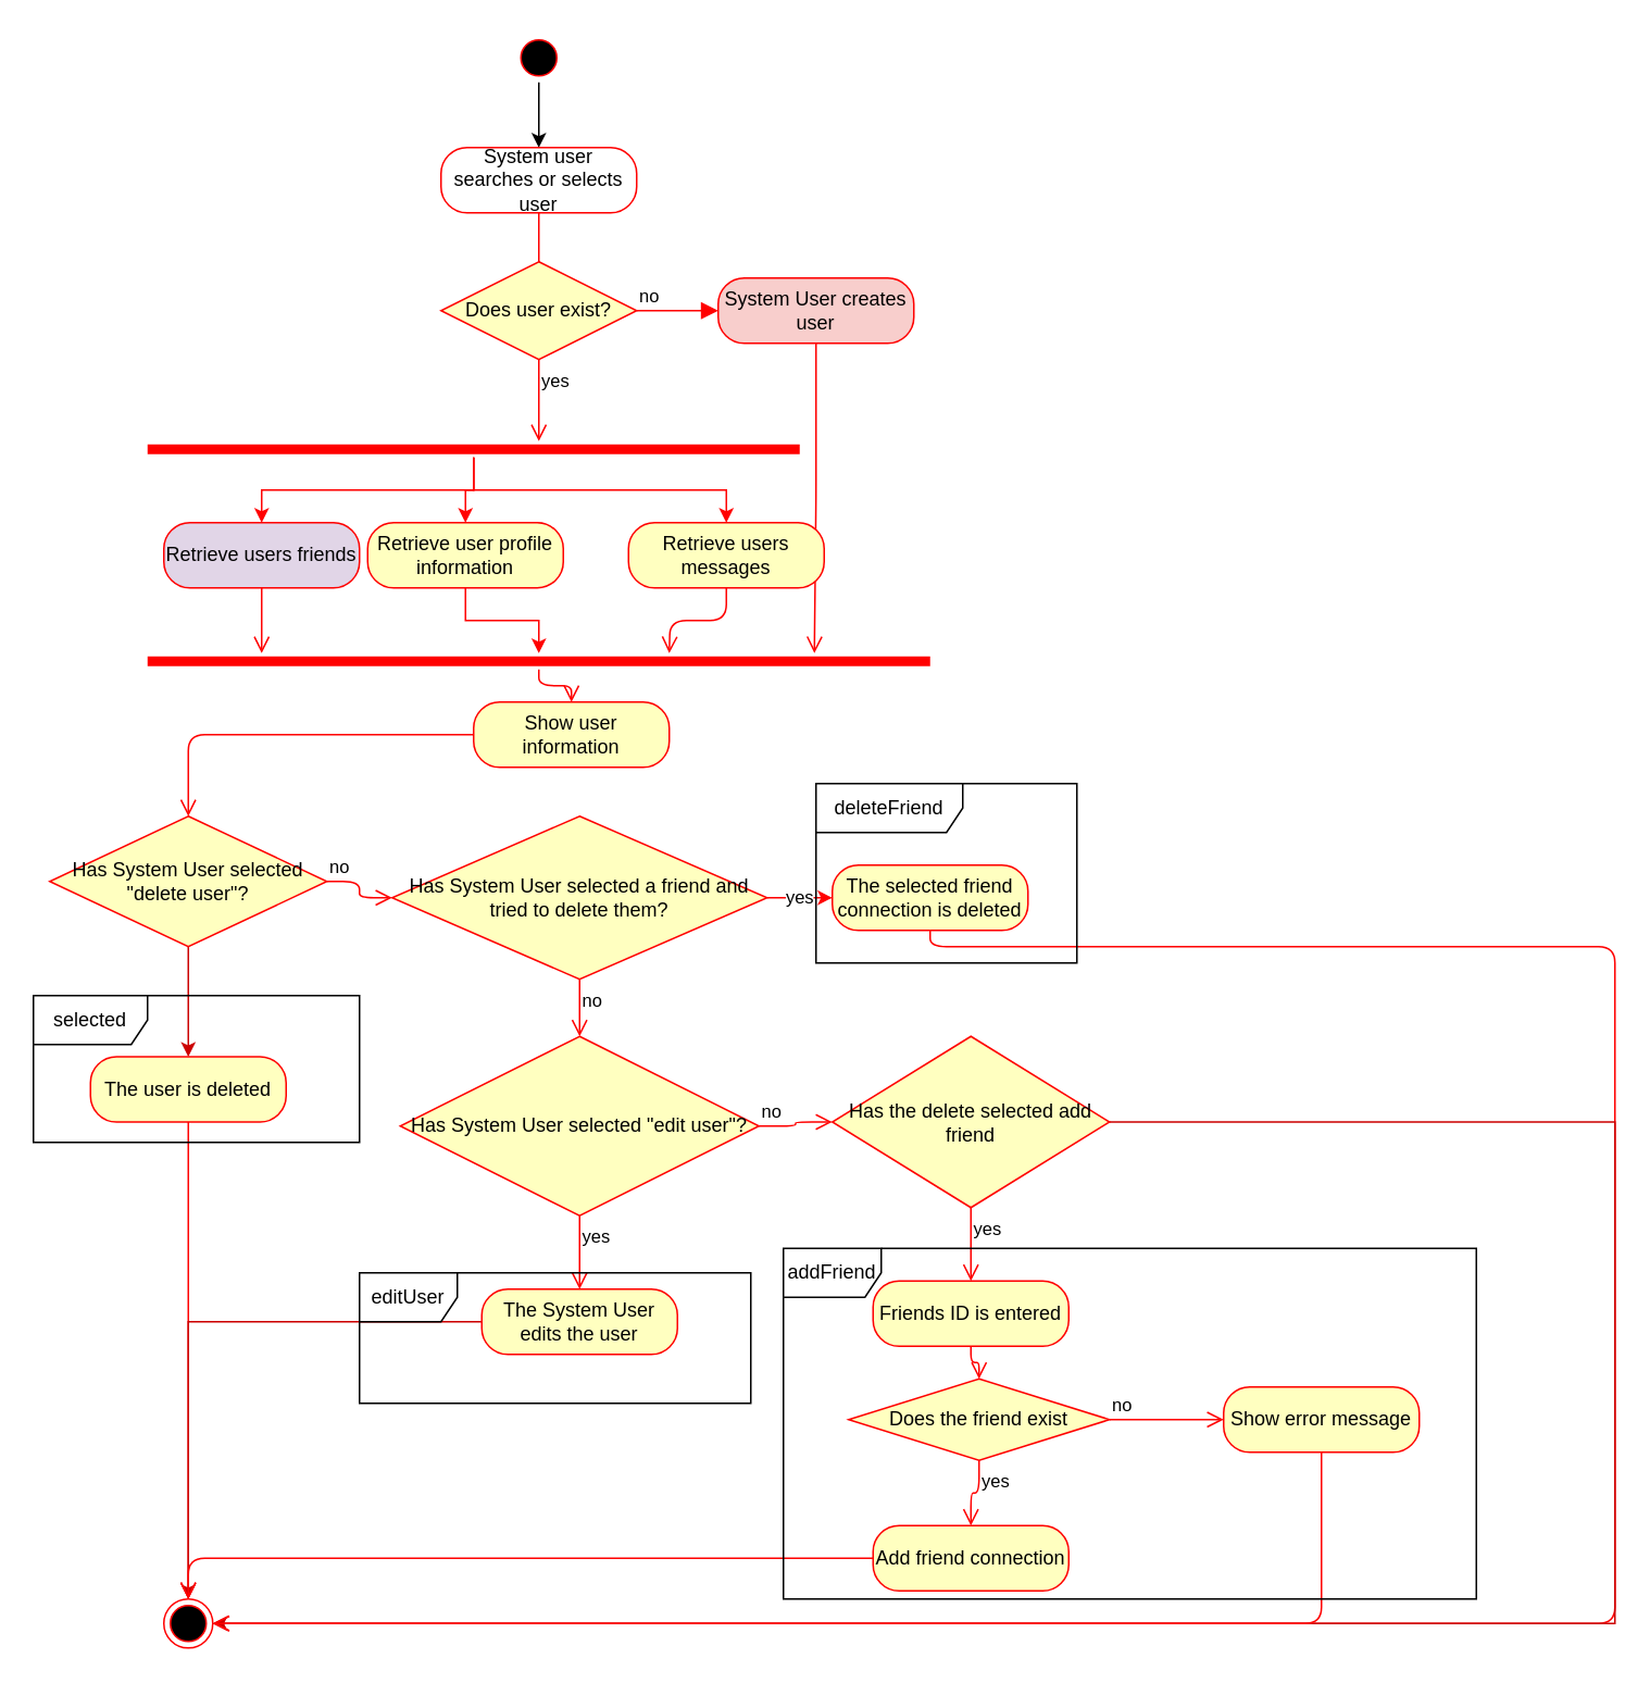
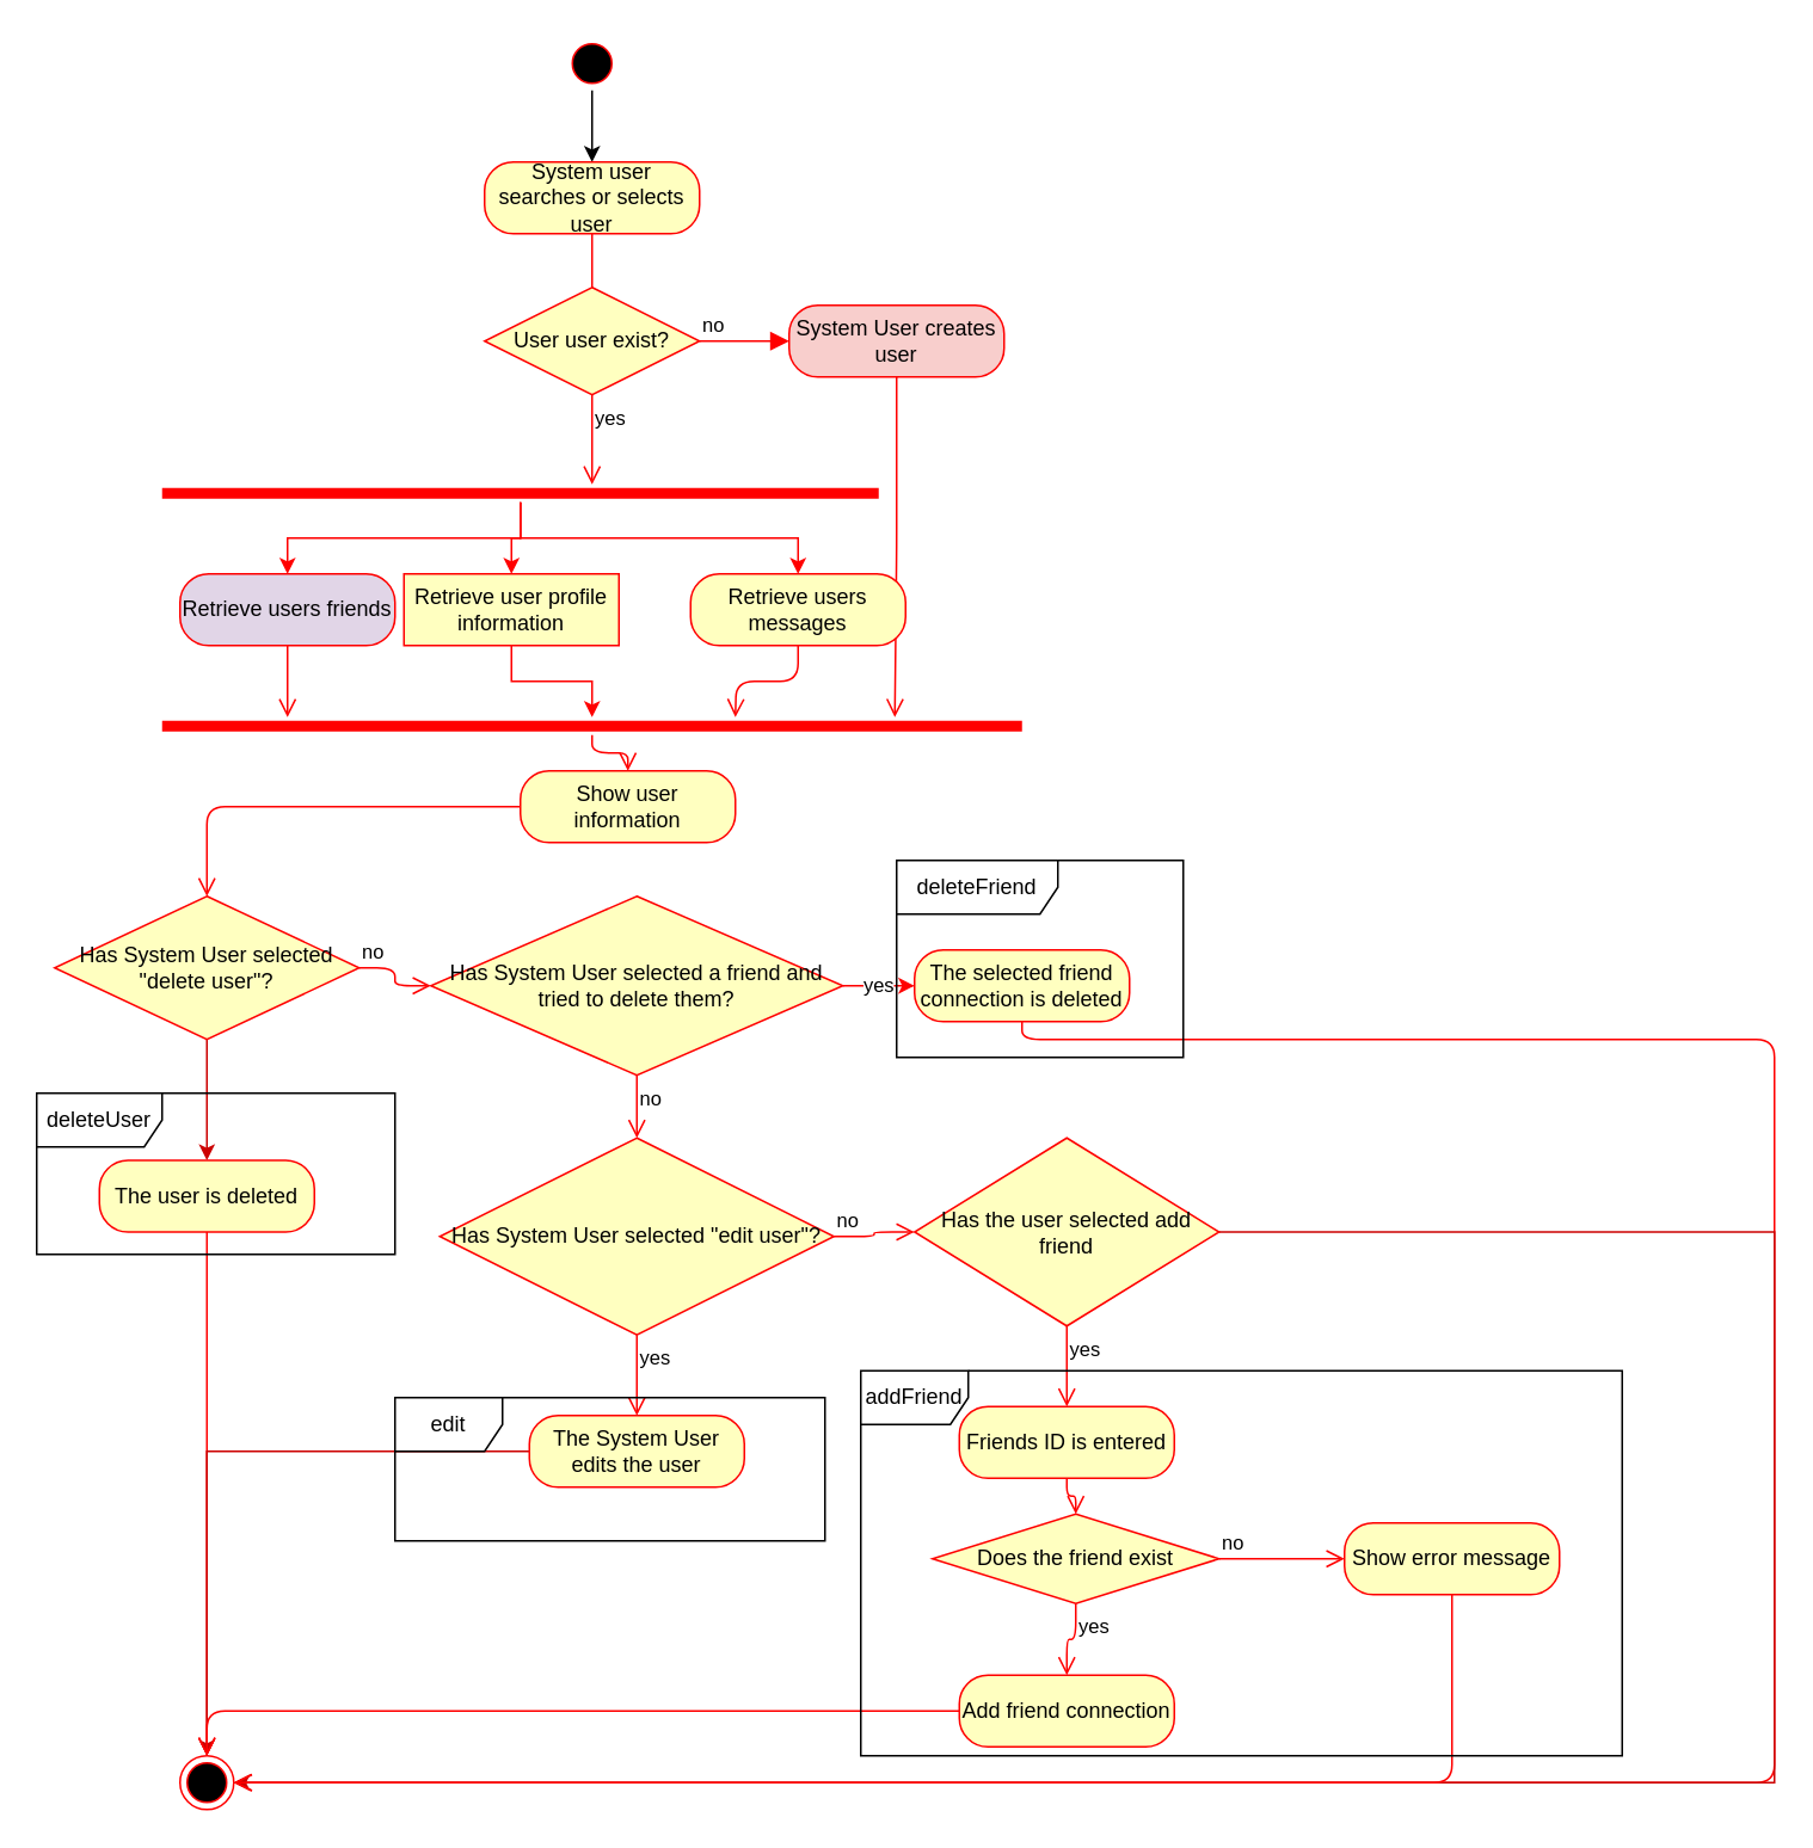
  <mxCell id="0" />
  <mxCell id="1" parent="0" />
  <mxCell id="2" style="edgeStyle=orthogonalEdgeStyle;rounded=0;orthogonalLoop=1;jettySize=auto;html=1;entryX=0.5;entryY=0;entryDx=0;entryDy=0;" edge="1" parent="1" source="3"><mxGeometry relative="1" as="geometry"><mxPoint x="330" y="90" as="targetPoint" /></mxGeometry></mxCell>
  <mxCell id="3" value="" style="ellipse;html=1;shape=startState;fillColor=#000000;strokeColor=#ff0000;" vertex="1" parent="1"><mxGeometry x="315" y="20" width="30" height="30" as="geometry" /></mxCell>
- <mxCell id="4" value="System user searches or selects user" style="rounded=1;whiteSpace=wrap;html=1;arcSize=40;fontColor=#000000;fillColor=#ffffff;strokeColor=#ff0000;" vertex="1" parent="1"><mxGeometry x="270" y="90" width="120" height="40" as="geometry" /></mxCell>
+ <mxCell id="4" value="System user searches or selects user" style="rounded=1;whiteSpace=wrap;html=1;arcSize=40;fontColor=#000000;fillColor=#ffffc0;strokeColor=#ff0000;" vertex="1" parent="1"><mxGeometry x="270" y="90" width="120" height="40" as="geometry" /></mxCell>
  <mxCell id="5" value="" style="edgeStyle=orthogonalEdgeStyle;html=1;verticalAlign=bottom;endArrow=open;endSize=8;strokeColor=#ff0000;entryX=0.5;entryY=0;entryDx=0;entryDy=0;" edge="1" source="4" parent="1"><mxGeometry relative="1" as="geometry"><mxPoint x="330" y="200" as="targetPoint" /></mxGeometry></mxCell>
- <mxCell id="6" value="Does user exist?" style="rhombus;whiteSpace=wrap;html=1;fillColor=#ffffc0;strokeColor=#ff0000;" vertex="1" parent="1"><mxGeometry x="270" y="160" width="120" height="60" as="geometry" /></mxCell>
+ <mxCell id="6" value="User user exist?" style="rhombus;whiteSpace=wrap;html=1;fillColor=#ffffc0;strokeColor=#ff0000;" vertex="1" parent="1"><mxGeometry x="270" y="160" width="120" height="60" as="geometry" /></mxCell>
  <mxCell id="7" value="no" style="edgeStyle=orthogonalEdgeStyle;html=1;align=left;verticalAlign=bottom;endArrow=block;endSize=8;strokeColor=#ff0000;entryX=0;entryY=0.5;entryDx=0;entryDy=0;" edge="1" source="6" parent="1" target="9"><mxGeometry x="-1" relative="1" as="geometry"><mxPoint x="460" y="220" as="targetPoint" /></mxGeometry></mxCell>
  <mxCell id="8" value="yes" style="edgeStyle=orthogonalEdgeStyle;html=1;align=left;verticalAlign=top;endArrow=open;endSize=8;strokeColor=#ff0000;" edge="1" source="6" parent="1"><mxGeometry x="-1" relative="1" as="geometry"><mxPoint x="330" y="270" as="targetPoint" /></mxGeometry></mxCell>
  <mxCell id="9" value="System User creates user" style="rounded=1;whiteSpace=wrap;html=1;arcSize=40;fontColor=#000000;fillColor=#f8cecc;strokeColor=#ff0000;" vertex="1" parent="1"><mxGeometry x="440" y="170" width="120" height="40" as="geometry" /></mxCell>
  <mxCell id="10" value="" style="edgeStyle=orthogonalEdgeStyle;html=1;verticalAlign=bottom;endArrow=open;endSize=8;strokeColor=#ff0000;" edge="1" source="9" parent="1"><mxGeometry relative="1" as="geometry"><mxPoint x="499" y="400" as="targetPoint" /></mxGeometry></mxCell>
  <mxCell id="11" style="edgeStyle=orthogonalEdgeStyle;rounded=0;orthogonalLoop=1;jettySize=auto;html=1;entryX=0.5;entryY=0;entryDx=0;entryDy=0;strokeColor=#FF0000;" edge="1" parent="1" source="14" target="16"><mxGeometry relative="1" as="geometry" /></mxCell>
  <mxCell id="12" style="edgeStyle=orthogonalEdgeStyle;rounded=0;orthogonalLoop=1;jettySize=auto;html=1;entryX=0.5;entryY=0;entryDx=0;entryDy=0;strokeColor=#FF0000;" edge="1" parent="1" source="14" target="17"><mxGeometry relative="1" as="geometry" /></mxCell>
  <mxCell id="13" style="edgeStyle=orthogonalEdgeStyle;rounded=0;orthogonalLoop=1;jettySize=auto;html=1;entryX=0.5;entryY=0;entryDx=0;entryDy=0;strokeColor=#FF0000;" edge="1" parent="1" source="14" target="19"><mxGeometry relative="1" as="geometry" /></mxCell>
  <mxCell id="14" value="" style="shape=line;html=1;strokeWidth=6;strokeColor=#ff0000;" vertex="1" parent="1"><mxGeometry x="90" y="270" width="400" height="10" as="geometry" /></mxCell>
  <mxCell id="15" style="edgeStyle=orthogonalEdgeStyle;rounded=0;orthogonalLoop=1;jettySize=auto;html=1;strokeColor=#FF0000;" edge="1" parent="1" source="16" target="21"><mxGeometry relative="1" as="geometry" /></mxCell>
- <mxCell id="16" value="Retrieve user profile information" style="rounded=1;whiteSpace=wrap;html=1;arcSize=40;fontColor=#000000;fillColor=#ffffc0;strokeColor=#ff0000;" vertex="1" parent="1"><mxGeometry x="225" y="320" width="120" height="40" as="geometry" /></mxCell>
+ <mxCell id="16" value="Retrieve user profile information" style="whiteSpace=wrap;html=1;arcSize=40;fontColor=#000000;fillColor=#ffffc0;strokeColor=#ff0000;rounded=0;" vertex="1" parent="1"><mxGeometry x="225" y="320" width="120" height="40" as="geometry" /></mxCell>
  <mxCell id="17" value="Retrieve users friends" style="rounded=1;whiteSpace=wrap;html=1;arcSize=40;fontColor=#000000;fillColor=#e1d5e7;strokeColor=#ff0000;" vertex="1" parent="1"><mxGeometry x="100" y="320" width="120" height="40" as="geometry" /></mxCell>
  <mxCell id="18" value="" style="edgeStyle=orthogonalEdgeStyle;html=1;verticalAlign=bottom;endArrow=open;endSize=8;strokeColor=#ff0000;" edge="1" source="17" parent="1"><mxGeometry relative="1" as="geometry"><mxPoint x="160" y="400" as="targetPoint" /></mxGeometry></mxCell>
  <mxCell id="19" value="Retrieve users messages" style="rounded=1;whiteSpace=wrap;html=1;arcSize=40;fontColor=#000000;fillColor=#ffffc0;strokeColor=#ff0000;" vertex="1" parent="1"><mxGeometry x="385" y="320" width="120" height="40" as="geometry" /></mxCell>
  <mxCell id="20" value="" style="edgeStyle=orthogonalEdgeStyle;html=1;verticalAlign=bottom;endArrow=open;endSize=8;strokeColor=#ff0000;" edge="1" source="19" parent="1"><mxGeometry relative="1" as="geometry"><mxPoint x="410" y="400" as="targetPoint" /></mxGeometry></mxCell>
  <mxCell id="21" value="" style="shape=line;html=1;strokeWidth=6;strokeColor=#ff0000;" vertex="1" parent="1"><mxGeometry x="90" y="400" width="480" height="10" as="geometry" /></mxCell>
  <mxCell id="22" value="" style="edgeStyle=orthogonalEdgeStyle;html=1;verticalAlign=bottom;endArrow=open;endSize=8;strokeColor=#ff0000;entryX=0.5;entryY=0;entryDx=0;entryDy=0;" edge="1" source="21" parent="1" target="23"><mxGeometry relative="1" as="geometry"><mxPoint x="290" y="560" as="targetPoint" /></mxGeometry></mxCell>
  <mxCell id="23" value="Show user information" style="rounded=1;whiteSpace=wrap;html=1;arcSize=40;fontColor=#000000;fillColor=#ffffc0;strokeColor=#ff0000;" vertex="1" parent="1"><mxGeometry x="290" y="430" width="120" height="40" as="geometry" /></mxCell>
  <mxCell id="24" value="" style="edgeStyle=orthogonalEdgeStyle;html=1;verticalAlign=bottom;endArrow=open;endSize=8;strokeColor=#ff0000;" edge="1" source="23" parent="1" target="26"><mxGeometry relative="1" as="geometry"><mxPoint x="290" y="640" as="targetPoint" /></mxGeometry></mxCell>
  <mxCell id="25" style="edgeStyle=orthogonalEdgeStyle;rounded=0;orthogonalLoop=1;jettySize=auto;html=1;strokeColor=#CC0000;entryX=0.5;entryY=0;entryDx=0;entryDy=0;" edge="1" parent="1" source="26" target="34"><mxGeometry relative="1" as="geometry"><mxPoint x="140" y="590" as="targetPoint" /></mxGeometry></mxCell>
  <mxCell id="26" value="Has System User selected &quot;delete user&quot;?" style="rhombus;whiteSpace=wrap;html=1;fillColor=#ffffc0;strokeColor=#ff0000;" vertex="1" parent="1"><mxGeometry x="30" y="500" width="170" height="80" as="geometry" /></mxCell>
  <mxCell id="27" value="no" style="edgeStyle=orthogonalEdgeStyle;html=1;align=left;verticalAlign=bottom;endArrow=open;endSize=8;strokeColor=#ff0000;entryX=0;entryY=0.5;entryDx=0;entryDy=0;" edge="1" source="26" parent="1" target="29"><mxGeometry x="-1" relative="1" as="geometry"><mxPoint x="460" y="580" as="targetPoint" /></mxGeometry></mxCell>
  <mxCell id="28" value="yes" style="edgeStyle=orthogonalEdgeStyle;rounded=0;orthogonalLoop=1;jettySize=auto;html=1;strokeColor=#FF0000;" edge="1" parent="1" source="29" target="38"><mxGeometry relative="1" as="geometry"><mxPoint x="570" y="580" as="targetPoint" /></mxGeometry></mxCell>
  <mxCell id="29" value="Has System User selected a friend and tried to delete them?" style="rhombus;whiteSpace=wrap;html=1;fillColor=#ffffc0;strokeColor=#ff0000;" vertex="1" parent="1"><mxGeometry x="240" y="500" width="230" height="100" as="geometry" /></mxCell>
  <mxCell id="30" value="no" style="edgeStyle=orthogonalEdgeStyle;html=1;align=left;verticalAlign=top;endArrow=open;endSize=8;strokeColor=#ff0000;" edge="1" source="29" parent="1" target="31"><mxGeometry x="-1" relative="1" as="geometry"><mxPoint x="540" y="580" as="targetPoint" /></mxGeometry></mxCell>
  <mxCell id="31" value="Has System User selected &quot;edit user&quot;?" style="rhombus;whiteSpace=wrap;html=1;fillColor=#ffffc0;strokeColor=#ff0000;" vertex="1" parent="1"><mxGeometry x="245" y="635" width="220" height="110" as="geometry" /></mxCell>
  <mxCell id="32" value="no" style="edgeStyle=orthogonalEdgeStyle;html=1;align=left;verticalAlign=bottom;endArrow=open;endSize=8;strokeColor=#ff0000;" edge="1" source="31" parent="1" target="42"><mxGeometry x="-1" relative="1" as="geometry"><mxPoint x="550" y="715" as="targetPoint" /></mxGeometry></mxCell>
  <mxCell id="33" value="yes" style="edgeStyle=orthogonalEdgeStyle;html=1;align=left;verticalAlign=top;endArrow=open;endSize=8;strokeColor=#ff0000;" edge="1" source="31" parent="1" target="37"><mxGeometry x="-1" relative="1" as="geometry"><mxPoint x="355" y="820" as="targetPoint" /></mxGeometry></mxCell>
  <mxCell id="34" value="The user is deleted" style="rounded=1;whiteSpace=wrap;html=1;arcSize=40;fontColor=#000000;fillColor=#ffffc0;strokeColor=#ff0000;" vertex="1" parent="1"><mxGeometry x="55" y="647.5" width="120" height="40" as="geometry" /></mxCell>
  <mxCell id="35" value="" style="edgeStyle=orthogonalEdgeStyle;html=1;verticalAlign=bottom;endArrow=open;endSize=8;strokeColor=#ff0000;entryX=0.5;entryY=0;entryDx=0;entryDy=0;" edge="1" source="34" parent="1" target="40"><mxGeometry relative="1" as="geometry"><mxPoint x="115" y="780" as="targetPoint" /></mxGeometry></mxCell>
  <mxCell id="36" style="edgeStyle=orthogonalEdgeStyle;rounded=0;orthogonalLoop=1;jettySize=auto;html=1;strokeColor=#CC0000;" edge="1" parent="1" source="37" target="40"><mxGeometry relative="1" as="geometry" /></mxCell>
  <mxCell id="37" value="The System User edits the user" style="rounded=1;whiteSpace=wrap;html=1;arcSize=40;fontColor=#000000;fillColor=#ffffc0;strokeColor=#ff0000;" vertex="1" parent="1"><mxGeometry x="295" y="790" width="120" height="40" as="geometry" /></mxCell>
  <mxCell id="38" value="The selected friend connection is deleted" style="rounded=1;whiteSpace=wrap;html=1;arcSize=40;fontColor=#000000;fillColor=#ffffc0;strokeColor=#ff0000;" vertex="1" parent="1"><mxGeometry x="510" y="530" width="120" height="40" as="geometry" /></mxCell>
  <mxCell id="39" value="" style="edgeStyle=orthogonalEdgeStyle;html=1;verticalAlign=bottom;endArrow=open;endSize=8;strokeColor=#ff0000;entryX=1;entryY=0.5;entryDx=0;entryDy=0;" edge="1" source="38" parent="1" target="40"><mxGeometry relative="1" as="geometry"><mxPoint x="570" y="660" as="targetPoint" /><Array as="points"><mxPoint x="570" y="580" /><mxPoint x="990" y="580" /><mxPoint x="990" y="995" /></Array></mxGeometry></mxCell>
  <mxCell id="40" value="" style="ellipse;html=1;shape=endState;fillColor=#000000;strokeColor=#ff0000;" vertex="1" parent="1"><mxGeometry x="100" y="980" width="30" height="30" as="geometry" /></mxCell>
  <mxCell id="41" style="edgeStyle=orthogonalEdgeStyle;rounded=0;orthogonalLoop=1;jettySize=auto;html=1;strokeColor=#CC0000;" edge="1" parent="1" source="42" target="40"><mxGeometry relative="1" as="geometry"><Array as="points"><mxPoint x="990" y="688" /><mxPoint x="990" y="995" /></Array></mxGeometry></mxCell>
- <mxCell id="42" value="Has the delete selected add friend" style="rhombus;whiteSpace=wrap;html=1;fillColor=#ffffc0;strokeColor=#ff0000;" vertex="1" parent="1"><mxGeometry x="510" y="635" width="170" height="105" as="geometry" /></mxCell>
+ <mxCell id="42" value="Has the user selected add friend" style="rhombus;whiteSpace=wrap;html=1;fillColor=#ffffc0;strokeColor=#ff0000;" vertex="1" parent="1"><mxGeometry x="510" y="635" width="170" height="105" as="geometry" /></mxCell>
  <mxCell id="43" value="yes" style="edgeStyle=orthogonalEdgeStyle;html=1;align=left;verticalAlign=top;endArrow=open;endSize=8;strokeColor=#ff0000;" edge="1" source="42" parent="1" target="44"><mxGeometry x="-1" relative="1" as="geometry"><mxPoint x="595" y="830" as="targetPoint" /></mxGeometry></mxCell>
  <mxCell id="44" value="Friends ID is entered" style="rounded=1;whiteSpace=wrap;html=1;arcSize=40;fontColor=#000000;fillColor=#ffffc0;strokeColor=#ff0000;" vertex="1" parent="1"><mxGeometry x="535" y="785" width="120" height="40" as="geometry" /></mxCell>
  <mxCell id="45" value="" style="edgeStyle=orthogonalEdgeStyle;html=1;verticalAlign=bottom;endArrow=open;endSize=8;strokeColor=#ff0000;" edge="1" source="44" parent="1" target="46"><mxGeometry relative="1" as="geometry"><mxPoint x="595" y="875" as="targetPoint" /></mxGeometry></mxCell>
  <mxCell id="46" value="Does the friend exist&lt;br&gt;" style="rhombus;whiteSpace=wrap;html=1;fillColor=#ffffc0;strokeColor=#ff0000;" vertex="1" parent="1"><mxGeometry x="520" y="845" width="160" height="50" as="geometry" /></mxCell>
  <mxCell id="47" value="no" style="edgeStyle=orthogonalEdgeStyle;html=1;align=left;verticalAlign=bottom;endArrow=open;endSize=8;strokeColor=#ff0000;entryX=0;entryY=0.5;entryDx=0;entryDy=0;" edge="1" source="46" parent="1" target="49"><mxGeometry x="-1" relative="1" as="geometry"><mxPoint x="735" y="875" as="targetPoint" /></mxGeometry></mxCell>
  <mxCell id="48" value="yes" style="edgeStyle=orthogonalEdgeStyle;html=1;align=left;verticalAlign=top;endArrow=open;endSize=8;strokeColor=#ff0000;" edge="1" source="46" parent="1" target="51"><mxGeometry x="-1" relative="1" as="geometry"><mxPoint x="595" y="955" as="targetPoint" /></mxGeometry></mxCell>
  <mxCell id="49" value="Show error message" style="rounded=1;whiteSpace=wrap;html=1;arcSize=40;fontColor=#000000;fillColor=#ffffc0;strokeColor=#ff0000;" vertex="1" parent="1"><mxGeometry x="750" y="850" width="120" height="40" as="geometry" /></mxCell>
  <mxCell id="50" value="" style="edgeStyle=orthogonalEdgeStyle;html=1;verticalAlign=bottom;endArrow=open;endSize=8;strokeColor=#ff0000;" edge="1" source="49" parent="1" target="40"><mxGeometry relative="1" as="geometry"><mxPoint x="810" y="990" as="targetPoint" /><Array as="points"><mxPoint x="810" y="995" /></Array></mxGeometry></mxCell>
  <mxCell id="51" value="Add friend connection" style="rounded=1;whiteSpace=wrap;html=1;arcSize=40;fontColor=#000000;fillColor=#ffffc0;strokeColor=#ff0000;" vertex="1" parent="1"><mxGeometry x="535" y="935" width="120" height="40" as="geometry" /></mxCell>
  <mxCell id="52" value="" style="edgeStyle=orthogonalEdgeStyle;html=1;verticalAlign=bottom;endArrow=open;endSize=8;strokeColor=#ff0000;" edge="1" source="51" parent="1" target="40"><mxGeometry relative="1" as="geometry"><mxPoint x="595" y="1070" as="targetPoint" /></mxGeometry></mxCell>
  <mxCell id="53" value="addFriend" style="shape=umlFrame;whiteSpace=wrap;html=1;" vertex="1" parent="1"><mxGeometry x="480" y="765" width="425" height="215" as="geometry" /></mxCell>
- <mxCell id="54" value="editUser" style="shape=umlFrame;whiteSpace=wrap;html=1;" vertex="1" parent="1"><mxGeometry x="220" y="780" width="240" height="80" as="geometry" /></mxCell>
+ <mxCell id="54" value="edit" style="shape=umlFrame;whiteSpace=wrap;html=1;" vertex="1" parent="1"><mxGeometry x="220" y="780" width="240" height="80" as="geometry" /></mxCell>
  <mxCell id="55" value="deleteFriend" style="shape=umlFrame;whiteSpace=wrap;html=1;width=90;height=30;" vertex="1" parent="1"><mxGeometry x="500" y="480" width="160" height="110" as="geometry" /></mxCell>
- <mxCell id="56" value="selected" style="shape=umlFrame;whiteSpace=wrap;html=1;width=70;height=30;" vertex="1" parent="1"><mxGeometry x="20" y="610" width="200" height="90" as="geometry" /></mxCell>
+ <mxCell id="56" value="deleteUser" style="shape=umlFrame;whiteSpace=wrap;html=1;width=70;height=30;" vertex="1" parent="1"><mxGeometry x="20" y="610" width="200" height="90" as="geometry" /></mxCell>
